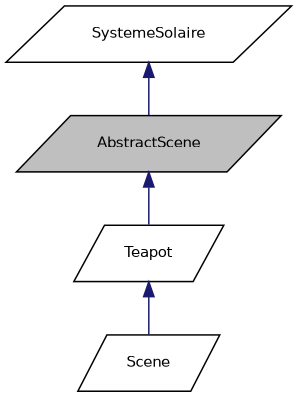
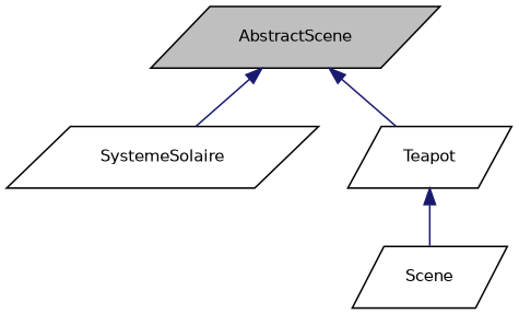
  digraph {
    node [color=black fillcolor=white fontname=Helvetica fontsize=10 shape=parallelogram style=filled]
    edge [color=midnightblue dir=back fontname=Helvetica fontsize=10 labelfontname=Helvetica labelfontsize=10 style=solid]
    n1 [fillcolor=grey75 fontcolor=black height=0.2 label=AbstractScene width=0.4]
    n2 [height=0.2 label=SystemeSolaire width=0.4]
    n3 [height=0.2 label=Teapot width=0.4]
    n4 [height=0.2 label=Scene width=0.4]
-   n2 -> n1
+   n1 -> n2
    n1 -> n3
    n3 -> n4
  }
